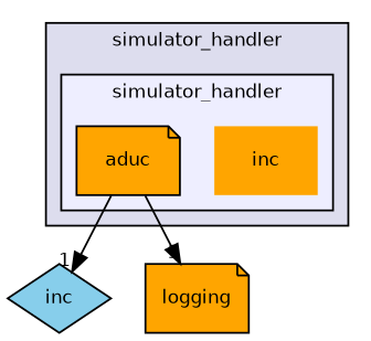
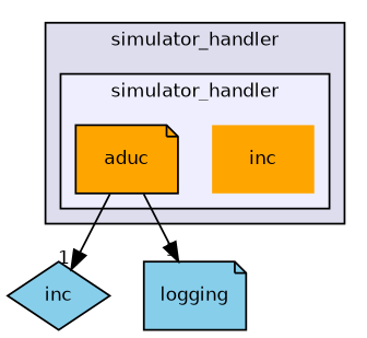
  digraph {
    compound=true
    node [fontname=Helvetica fontsize=10 shape=note style=filled fillcolor=orange color=black]
    edge [headlabel=1 labeldistance=1.5 labelfontname=Helvetica labelfontsize=10]
    n1 [label=inc shape=plaintext]
    n2 [label=aduc]
    n3 [fillcolor=skyblue label=inc shape=diamond]
-   n4 [label=logging]
+   n4 [fillcolor=skyblue label=logging]
    subgraph cluster_1 {
      bgcolor="#ddddee"
      fontname=Helvetica
      fontsize=10
      label=simulator_handler
      pencolor=black
      subgraph cluster_2 {
        bgcolor="#eeeeff"
        fontname=Helvetica
        fontsize=10
        pencolor=black
        n1
        n2
      }
    }
    n2 -> n3
    n2 -> n4
  }
